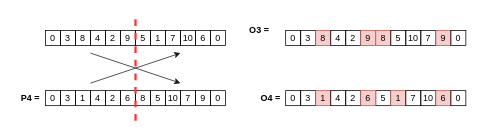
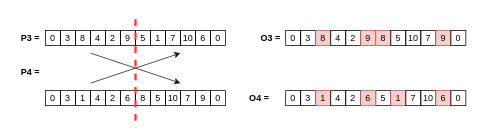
  <mxCell id="0" />
  <mxCell id="1" parent="0" />
  <mxCell id="2" value="0" style="rounded=0;whiteSpace=wrap;html=1;fillColor=none;" parent="1" vertex="1"><mxGeometry x="60" y="40" width="20" height="20" as="geometry" /></mxCell>
  <mxCell id="3" value="3" style="rounded=0;whiteSpace=wrap;html=1;fillColor=none;" parent="1" vertex="1"><mxGeometry x="80" y="40" width="20" height="20" as="geometry" /></mxCell>
  <mxCell id="4" value="8" style="rounded=0;whiteSpace=wrap;html=1;fillColor=none;" parent="1" vertex="1"><mxGeometry x="100" y="40" width="20" height="20" as="geometry" /></mxCell>
  <mxCell id="5" value="4" style="rounded=0;whiteSpace=wrap;html=1;fillColor=none;" parent="1" vertex="1"><mxGeometry x="120" y="40" width="20" height="20" as="geometry" /></mxCell>
  <mxCell id="6" value="2" style="rounded=0;whiteSpace=wrap;html=1;fillColor=none;" parent="1" vertex="1"><mxGeometry x="140" y="40" width="20" height="20" as="geometry" /></mxCell>
  <mxCell id="7" value="9" style="rounded=0;whiteSpace=wrap;html=1;fillColor=none;" parent="1" vertex="1"><mxGeometry x="160" y="40" width="20" height="20" as="geometry" /></mxCell>
  <mxCell id="8" value="5" style="rounded=0;whiteSpace=wrap;html=1;fillColor=none;" parent="1" vertex="1"><mxGeometry x="180" y="40" width="20" height="20" as="geometry" /></mxCell>
  <mxCell id="9" value="1" style="rounded=0;whiteSpace=wrap;html=1;fillColor=none;" parent="1" vertex="1"><mxGeometry x="200" y="40" width="20" height="20" as="geometry" /></mxCell>
  <mxCell id="10" value="7" style="rounded=0;whiteSpace=wrap;html=1;fillColor=none;" parent="1" vertex="1"><mxGeometry x="220" y="40" width="20" height="20" as="geometry" /></mxCell>
  <mxCell id="11" value="10" style="rounded=0;whiteSpace=wrap;html=1;fillColor=none;" parent="1" vertex="1"><mxGeometry x="240" y="40" width="20" height="20" as="geometry" /></mxCell>
  <mxCell id="12" value="6" style="rounded=0;whiteSpace=wrap;html=1;fillColor=none;" parent="1" vertex="1"><mxGeometry x="260" y="40" width="20" height="20" as="geometry" /></mxCell>
  <mxCell id="13" value="0" style="rounded=0;whiteSpace=wrap;html=1;fillColor=none;" parent="1" vertex="1"><mxGeometry x="280" y="40" width="20" height="20" as="geometry" /></mxCell>
  <mxCell id="14" value="0" style="rounded=0;whiteSpace=wrap;html=1;fillColor=none;" parent="1" vertex="1"><mxGeometry x="60" y="120" width="20" height="20" as="geometry" /></mxCell>
  <mxCell id="15" value="3" style="rounded=0;whiteSpace=wrap;html=1;fillColor=none;" parent="1" vertex="1"><mxGeometry x="80" y="120" width="20" height="20" as="geometry" /></mxCell>
  <mxCell id="16" value="1" style="rounded=0;whiteSpace=wrap;html=1;fillColor=none;" parent="1" vertex="1"><mxGeometry x="100" y="120" width="20" height="20" as="geometry" /></mxCell>
  <mxCell id="17" value="4" style="rounded=0;whiteSpace=wrap;html=1;fillColor=none;" parent="1" vertex="1"><mxGeometry x="120" y="120" width="20" height="20" as="geometry" /></mxCell>
  <mxCell id="18" value="2" style="rounded=0;whiteSpace=wrap;html=1;fillColor=none;" parent="1" vertex="1"><mxGeometry x="140" y="120" width="20" height="20" as="geometry" /></mxCell>
  <mxCell id="19" value="6" style="rounded=0;whiteSpace=wrap;html=1;fillColor=none;" parent="1" vertex="1"><mxGeometry x="160" y="120" width="20" height="20" as="geometry" /></mxCell>
  <mxCell id="20" value="8" style="rounded=0;whiteSpace=wrap;html=1;fillColor=none;" parent="1" vertex="1"><mxGeometry x="180" y="120" width="20" height="20" as="geometry" /></mxCell>
  <mxCell id="21" value="5" style="rounded=0;whiteSpace=wrap;html=1;fillColor=none;" parent="1" vertex="1"><mxGeometry x="200" y="120" width="20" height="20" as="geometry" /></mxCell>
  <mxCell id="22" value="10" style="rounded=0;whiteSpace=wrap;html=1;fillColor=none;" parent="1" vertex="1"><mxGeometry x="220" y="120" width="20" height="20" as="geometry" /></mxCell>
  <mxCell id="23" value="7" style="rounded=0;whiteSpace=wrap;html=1;fillColor=none;" parent="1" vertex="1"><mxGeometry x="240" y="120" width="20" height="20" as="geometry" /></mxCell>
  <mxCell id="24" value="9" style="rounded=0;whiteSpace=wrap;html=1;fillColor=none;" parent="1" vertex="1"><mxGeometry x="260" y="120" width="20" height="20" as="geometry" /></mxCell>
  <mxCell id="25" value="0" style="rounded=0;whiteSpace=wrap;html=1;fillColor=none;" parent="1" vertex="1"><mxGeometry x="280" y="120" width="20" height="20" as="geometry" /></mxCell>
  <mxCell id="26" value="" style="endArrow=none;html=1;rounded=0;strokeWidth=3;strokeColor=#FF3333;dashed=1;" parent="1" edge="1"><mxGeometry width="50" height="50" relative="1" as="geometry"><mxPoint x="180" y="160" as="sourcePoint" /><mxPoint x="180" y="20" as="targetPoint" /></mxGeometry></mxCell>
  <mxCell id="27" value="" style="endArrow=classic;html=1;rounded=0;strokeColor=#1A1A1A;strokeWidth=1;" parent="1" edge="1"><mxGeometry width="50" height="50" relative="1" as="geometry"><mxPoint x="120" y="70" as="sourcePoint" /><mxPoint x="240" y="110" as="targetPoint" /></mxGeometry></mxCell>
  <mxCell id="28" value="" style="endArrow=classic;html=1;rounded=0;strokeColor=#1A1A1A;strokeWidth=1;" parent="1" edge="1"><mxGeometry width="50" height="50" relative="1" as="geometry"><mxPoint x="120" y="110" as="sourcePoint" /><mxPoint x="240" y="70" as="targetPoint" /></mxGeometry></mxCell>
- <mxCell id="30" value="P4 =" style="text;html=1;strokeColor=none;fillColor=none;align=center;verticalAlign=middle;whiteSpace=wrap;rounded=0;fontStyle=1" parent="1" vertex="1"><mxGeometry x="20" y="120" width="40" height="20" as="geometry" /></mxCell>
- <mxCell id="31" value="O3 =" style="text;html=1;strokeColor=none;fillColor=none;align=center;verticalAlign=middle;whiteSpace=wrap;rounded=0;fontStyle=1" parent="1" vertex="1"><mxGeometry x="325" y="30" width="40" height="20" as="geometry" /></mxCell>
- <mxCell id="32" value="O4 =" style="text;html=1;strokeColor=none;fillColor=none;align=center;verticalAlign=middle;whiteSpace=wrap;rounded=0;fontStyle=1" parent="1" vertex="1"><mxGeometry x="340" y="120" width="40" height="20" as="geometry" /></mxCell>
+ <mxCell id="29" value="P3 =" style="text;html=1;strokeColor=none;fillColor=none;align=center;verticalAlign=middle;whiteSpace=wrap;rounded=0;fontStyle=1" parent="1" vertex="1"><mxGeometry x="20" y="40" width="40" height="20" as="geometry" /></mxCell>
+ <mxCell id="30" value="P4 =" style="text;html=1;strokeColor=none;fillColor=none;align=center;verticalAlign=middle;whiteSpace=wrap;rounded=0;fontStyle=1" parent="1" vertex="1"><mxGeometry x="20" y="85" width="40" height="20" as="geometry" /></mxCell>
+ <mxCell id="31" value="O3 =" style="text;html=1;strokeColor=none;fillColor=none;align=center;verticalAlign=middle;whiteSpace=wrap;rounded=0;fontStyle=1" parent="1" vertex="1"><mxGeometry x="340" y="40" width="40" height="20" as="geometry" /></mxCell>
+ <mxCell id="32" value="O4 =" style="text;html=1;strokeColor=none;fillColor=none;align=center;verticalAlign=middle;whiteSpace=wrap;rounded=0;fontStyle=1" parent="1" vertex="1"><mxGeometry x="325" y="120" width="40" height="20" as="geometry" /></mxCell>
  <mxCell id="33" value="0" style="rounded=0;whiteSpace=wrap;html=1;fillColor=none;" parent="1" vertex="1"><mxGeometry x="380" y="40" width="20" height="20" as="geometry" /></mxCell>
  <mxCell id="34" value="3" style="rounded=0;whiteSpace=wrap;html=1;fillColor=none;" parent="1" vertex="1"><mxGeometry x="400" y="40" width="20" height="20" as="geometry" /></mxCell>
  <mxCell id="35" value="8" style="rounded=0;whiteSpace=wrap;html=1;fillColor=#f8cecc;strokeColor=#b85450;" parent="1" vertex="1"><mxGeometry x="420" y="40" width="20" height="20" as="geometry" /></mxCell>
  <mxCell id="36" value="4" style="rounded=0;whiteSpace=wrap;html=1;fillColor=none;" parent="1" vertex="1"><mxGeometry x="440" y="40" width="20" height="20" as="geometry" /></mxCell>
  <mxCell id="37" value="2" style="rounded=0;whiteSpace=wrap;html=1;fillColor=none;" parent="1" vertex="1"><mxGeometry x="460" y="40" width="20" height="20" as="geometry" /></mxCell>
  <mxCell id="38" value="9" style="rounded=0;whiteSpace=wrap;html=1;fillColor=#f8cecc;strokeColor=#b85450;" parent="1" vertex="1"><mxGeometry x="480" y="40" width="20" height="20" as="geometry" /></mxCell>
  <mxCell id="39" value="5" style="rounded=0;whiteSpace=wrap;html=1;fillColor=none;" parent="1" vertex="1"><mxGeometry x="500" y="120" width="20" height="20" as="geometry" /></mxCell>
  <mxCell id="40" value="1" style="rounded=0;whiteSpace=wrap;html=1;fillColor=#f8cecc;strokeColor=#b85450;" parent="1" vertex="1"><mxGeometry x="520" y="120" width="20" height="20" as="geometry" /></mxCell>
  <mxCell id="41" value="7" style="rounded=0;whiteSpace=wrap;html=1;fillColor=none;" parent="1" vertex="1"><mxGeometry x="540" y="120" width="20" height="20" as="geometry" /></mxCell>
  <mxCell id="42" value="10" style="rounded=0;whiteSpace=wrap;html=1;fillColor=none;" parent="1" vertex="1"><mxGeometry x="560" y="120" width="20" height="20" as="geometry" /></mxCell>
  <mxCell id="43" value="6" style="rounded=0;whiteSpace=wrap;html=1;fillColor=#f8cecc;strokeColor=#b85450;" parent="1" vertex="1"><mxGeometry x="580" y="120" width="20" height="20" as="geometry" /></mxCell>
  <mxCell id="44" value="0" style="rounded=0;whiteSpace=wrap;html=1;fillColor=none;" parent="1" vertex="1"><mxGeometry x="600" y="120" width="20" height="20" as="geometry" /></mxCell>
  <mxCell id="45" value="0" style="rounded=0;whiteSpace=wrap;html=1;fillColor=none;" parent="1" vertex="1"><mxGeometry x="380" y="120" width="20" height="20" as="geometry" /></mxCell>
  <mxCell id="46" value="3" style="rounded=0;whiteSpace=wrap;html=1;fillColor=none;" parent="1" vertex="1"><mxGeometry x="400" y="120" width="20" height="20" as="geometry" /></mxCell>
  <mxCell id="47" value="1" style="rounded=0;whiteSpace=wrap;html=1;fillColor=#f8cecc;strokeColor=#b85450;" parent="1" vertex="1"><mxGeometry x="420" y="120" width="20" height="20" as="geometry" /></mxCell>
  <mxCell id="48" value="4" style="rounded=0;whiteSpace=wrap;html=1;fillColor=none;" parent="1" vertex="1"><mxGeometry x="440" y="120" width="20" height="20" as="geometry" /></mxCell>
  <mxCell id="49" value="2" style="rounded=0;whiteSpace=wrap;html=1;fillColor=none;" parent="1" vertex="1"><mxGeometry x="460" y="120" width="20" height="20" as="geometry" /></mxCell>
  <mxCell id="50" value="6" style="rounded=0;whiteSpace=wrap;html=1;fillColor=#f8cecc;strokeColor=#b85450;" parent="1" vertex="1"><mxGeometry x="480" y="120" width="20" height="20" as="geometry" /></mxCell>
  <mxCell id="51" value="8" style="rounded=0;whiteSpace=wrap;html=1;fillColor=#f8cecc;strokeColor=#b85450;" parent="1" vertex="1"><mxGeometry x="500" y="40" width="20" height="20" as="geometry" /></mxCell>
  <mxCell id="52" value="5" style="rounded=0;whiteSpace=wrap;html=1;fillColor=none;" parent="1" vertex="1"><mxGeometry x="520" y="40" width="20" height="20" as="geometry" /></mxCell>
  <mxCell id="53" value="10" style="rounded=0;whiteSpace=wrap;html=1;fillColor=none;" parent="1" vertex="1"><mxGeometry x="540" y="40" width="20" height="20" as="geometry" /></mxCell>
  <mxCell id="54" value="7" style="rounded=0;whiteSpace=wrap;html=1;fillColor=none;" parent="1" vertex="1"><mxGeometry x="560" y="40" width="20" height="20" as="geometry" /></mxCell>
  <mxCell id="55" value="9" style="rounded=0;whiteSpace=wrap;html=1;fillColor=#f8cecc;strokeColor=#b85450;" parent="1" vertex="1"><mxGeometry x="580" y="40" width="20" height="20" as="geometry" /></mxCell>
  <mxCell id="56" value="0" style="rounded=0;whiteSpace=wrap;html=1;fillColor=none;" parent="1" vertex="1"><mxGeometry x="600" y="40" width="20" height="20" as="geometry" /></mxCell>
